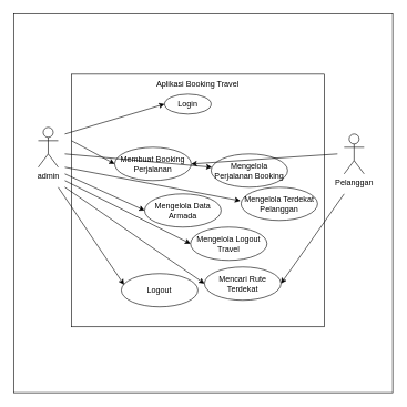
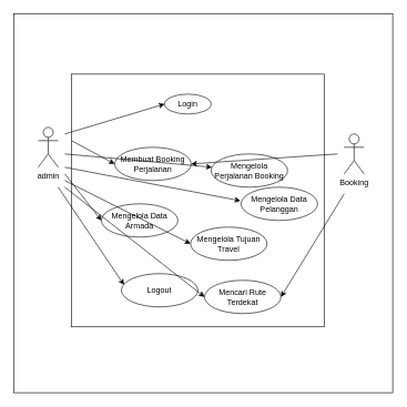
  <mxCell id="0" />
  <mxCell id="1" parent="0" />
  <mxCell id="2" value="" style="whiteSpace=wrap;html=1;aspect=fixed;" vertex="1" parent="1"><mxGeometry x="20" y="20" width="570" height="570" as="geometry" /></mxCell>
  <mxCell id="3" value="admin" style="shape=umlActor;verticalLabelPosition=bottom;verticalAlign=top;html=1;outlineConnect=0;" parent="1" vertex="1"><mxGeometry x="57" y="191" width="30" height="60" as="geometry" /></mxCell>
- <mxCell id="4" value="Pelanggan" style="shape=umlActor;verticalLabelPosition=bottom;verticalAlign=top;html=1;outlineConnect=0;" parent="1" vertex="1"><mxGeometry x="517" y="201" width="30" height="60" as="geometry" /></mxCell>
+ <mxCell id="4" value="Booking" style="shape=umlActor;verticalLabelPosition=bottom;verticalAlign=top;html=1;outlineConnect=0;" parent="1" vertex="1"><mxGeometry x="517" y="201" width="30" height="60" as="geometry" /></mxCell>
  <mxCell id="5" value="" style="whiteSpace=wrap;html=1;aspect=fixed;" parent="1" vertex="1"><mxGeometry x="107" y="111" width="380" height="380" as="geometry" /></mxCell>
- <mxCell id="6" value="Aplikasi Booking Travel" style="text;html=1;align=center;verticalAlign=middle;whiteSpace=wrap;rounded=0;" parent="1" vertex="1"><mxGeometry x="232" y="111" width="130" height="30" as="geometry" /></mxCell>
  <mxCell id="7" value="Membuat Booking Perjalanan" style="ellipse;whiteSpace=wrap;html=1;" parent="1" vertex="1"><mxGeometry x="172" y="221" width="115" height="50" as="geometry" /></mxCell>
  <mxCell id="8" value="Login" style="ellipse;whiteSpace=wrap;html=1;" parent="1" vertex="1"><mxGeometry x="247" y="141" width="70" height="30" as="geometry" /></mxCell>
  <mxCell id="9" value="Mengelola Perjalanan Booking" style="ellipse;whiteSpace=wrap;html=1;" parent="1" vertex="1"><mxGeometry x="317" y="231" width="115" height="50" as="geometry" /></mxCell>
- <mxCell id="10" value="Mengelola Terdekat Pelanggan" style="ellipse;whiteSpace=wrap;html=1;" parent="1" vertex="1"><mxGeometry x="362" y="281" width="115" height="50" as="geometry" /></mxCell>
- <mxCell id="11" value="Mengelola Data Armada" style="ellipse;whiteSpace=wrap;html=1;" parent="1" vertex="1"><mxGeometry x="217" y="291" width="115" height="50" as="geometry" /></mxCell>
+ <mxCell id="10" value="Mengelola Data Pelanggan" style="ellipse;whiteSpace=wrap;html=1;" parent="1" vertex="1"><mxGeometry x="362" y="281" width="115" height="50" as="geometry" /></mxCell>
+ <mxCell id="11" value="Mengelola Data Armada" style="ellipse;whiteSpace=wrap;html=1;" parent="1" vertex="1"><mxGeometry x="152" y="306" width="115" height="50" as="geometry" /></mxCell>
  <mxCell id="12" value="Logout" style="ellipse;whiteSpace=wrap;html=1;" parent="1" vertex="1"><mxGeometry x="182" y="411" width="115" height="50" as="geometry" /></mxCell>
  <mxCell id="13" value="" style="endArrow=classic;html=1;rounded=0;entryX=0;entryY=0.5;entryDx=0;entryDy=0;" parent="1" target="8" edge="1"><mxGeometry width="50" height="50" relative="1" as="geometry"><mxPoint x="97" y="201" as="sourcePoint" /><mxPoint x="347" y="241" as="targetPoint" /></mxGeometry></mxCell>
  <mxCell id="14" value="" style="endArrow=classic;html=1;rounded=0;entryX=0;entryY=0.5;entryDx=0;entryDy=0;" parent="1" target="7" edge="1"><mxGeometry width="50" height="50" relative="1" as="geometry"><mxPoint x="107" y="211" as="sourcePoint" /><mxPoint x="272" y="176" as="targetPoint" /></mxGeometry></mxCell>
  <mxCell id="15" value="" style="endArrow=classic;html=1;rounded=0;" parent="1" target="9" edge="1"><mxGeometry width="50" height="50" relative="1" as="geometry"><mxPoint x="97" y="231" as="sourcePoint" /><mxPoint x="250" y="226" as="targetPoint" /></mxGeometry></mxCell>
  <mxCell id="16" value="" style="endArrow=classic;html=1;rounded=0;entryX=-0.008;entryY=0.409;entryDx=0;entryDy=0;entryPerimeter=0;" parent="1" target="10" edge="1"><mxGeometry width="50" height="50" relative="1" as="geometry"><mxPoint x="97" y="251" as="sourcePoint" /><mxPoint x="256" y="275" as="targetPoint" /></mxGeometry></mxCell>
  <mxCell id="17" value="" style="endArrow=classic;html=1;rounded=0;entryX=0;entryY=0.5;entryDx=0;entryDy=0;" parent="1" target="11" edge="1"><mxGeometry width="50" height="50" relative="1" as="geometry"><mxPoint x="97" y="261" as="sourcePoint" /><mxPoint x="249" y="341" as="targetPoint" /></mxGeometry></mxCell>
  <mxCell id="18" value="" style="endArrow=classic;html=1;rounded=0;entryX=0.035;entryY=0.337;entryDx=0;entryDy=0;entryPerimeter=0;" parent="1" target="12" edge="1"><mxGeometry width="50" height="50" relative="1" as="geometry"><mxPoint x="87" y="281" as="sourcePoint" /><mxPoint x="220" y="403.5" as="targetPoint" /></mxGeometry></mxCell>
  <mxCell id="19" value="" style="endArrow=classic;html=1;rounded=0;entryX=1;entryY=0.5;entryDx=0;entryDy=0;" parent="1" target="7" edge="1"><mxGeometry width="50" height="50" relative="1" as="geometry"><mxPoint x="507" y="231" as="sourcePoint" /><mxPoint x="250" y="406" as="targetPoint" /></mxGeometry></mxCell>
- <mxCell id="20" value="Mengelola Logout Travel" style="ellipse;whiteSpace=wrap;html=1;" vertex="1" parent="1"><mxGeometry x="286" y="341" width="115" height="50" as="geometry" /></mxCell>
- <mxCell id="21" value="Mencari Rute Terdekat" style="ellipse;whiteSpace=wrap;html=1;" vertex="1" parent="1"><mxGeometry x="307" y="401" width="115" height="50" as="geometry" /></mxCell>
+ <mxCell id="20" value="Mengelola Tujuan Travel" style="ellipse;whiteSpace=wrap;html=1;" vertex="1" parent="1"><mxGeometry x="286" y="341" width="115" height="50" as="geometry" /></mxCell>
+ <mxCell id="21" value="Mencari Rute Terdekat" style="ellipse;whiteSpace=wrap;html=1;" vertex="1" parent="1"><mxGeometry x="307" y="421" width="115" height="50" as="geometry" /></mxCell>
  <mxCell id="22" value="" style="endArrow=classic;html=1;rounded=0;entryX=0;entryY=0.5;entryDx=0;entryDy=0;" edge="1" parent="1" target="20"><mxGeometry width="50" height="50" relative="1" as="geometry"><mxPoint x="97" y="271" as="sourcePoint" /><mxPoint x="227" y="326" as="targetPoint" /></mxGeometry></mxCell>
  <mxCell id="23" value="" style="endArrow=classic;html=1;rounded=0;entryX=0;entryY=0.5;entryDx=0;entryDy=0;" edge="1" parent="1" target="21"><mxGeometry width="50" height="50" relative="1" as="geometry"><mxPoint x="97" y="281" as="sourcePoint" /><mxPoint x="181" y="448" as="targetPoint" /></mxGeometry></mxCell>
  <mxCell id="24" value="" style="endArrow=classic;html=1;rounded=0;entryX=1;entryY=0.5;entryDx=0;entryDy=0;" edge="1" parent="1" target="21"><mxGeometry width="50" height="50" relative="1" as="geometry"><mxPoint x="517" y="291" as="sourcePoint" /><mxPoint x="382" y="216" as="targetPoint" /></mxGeometry></mxCell>
